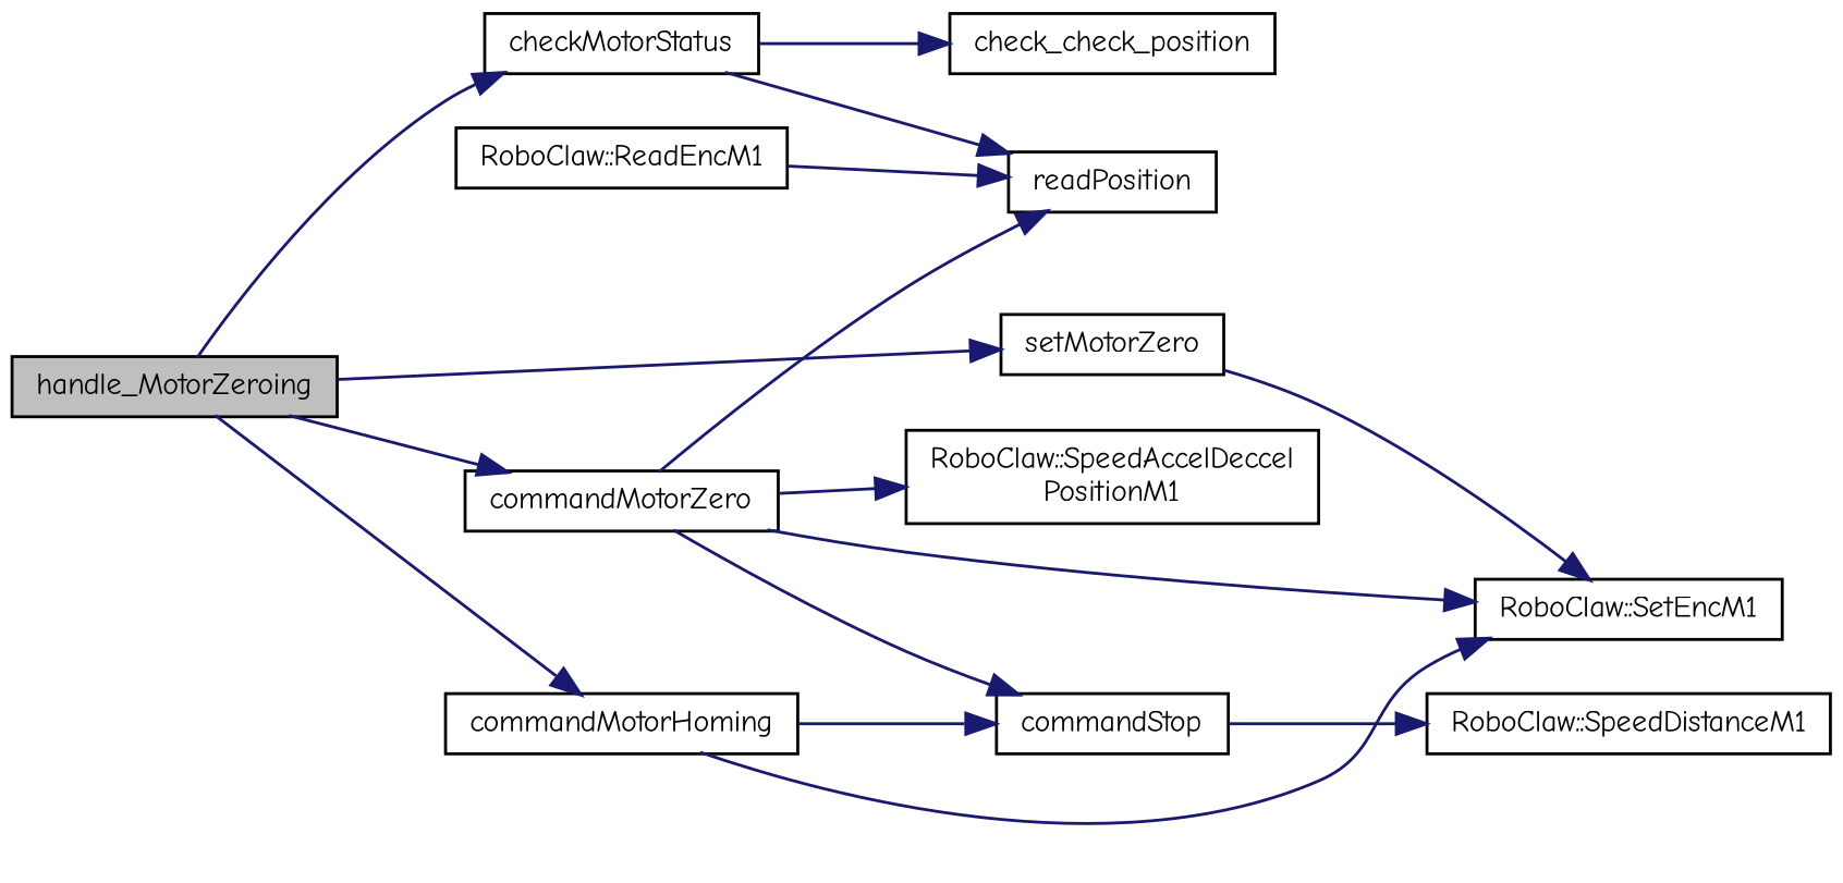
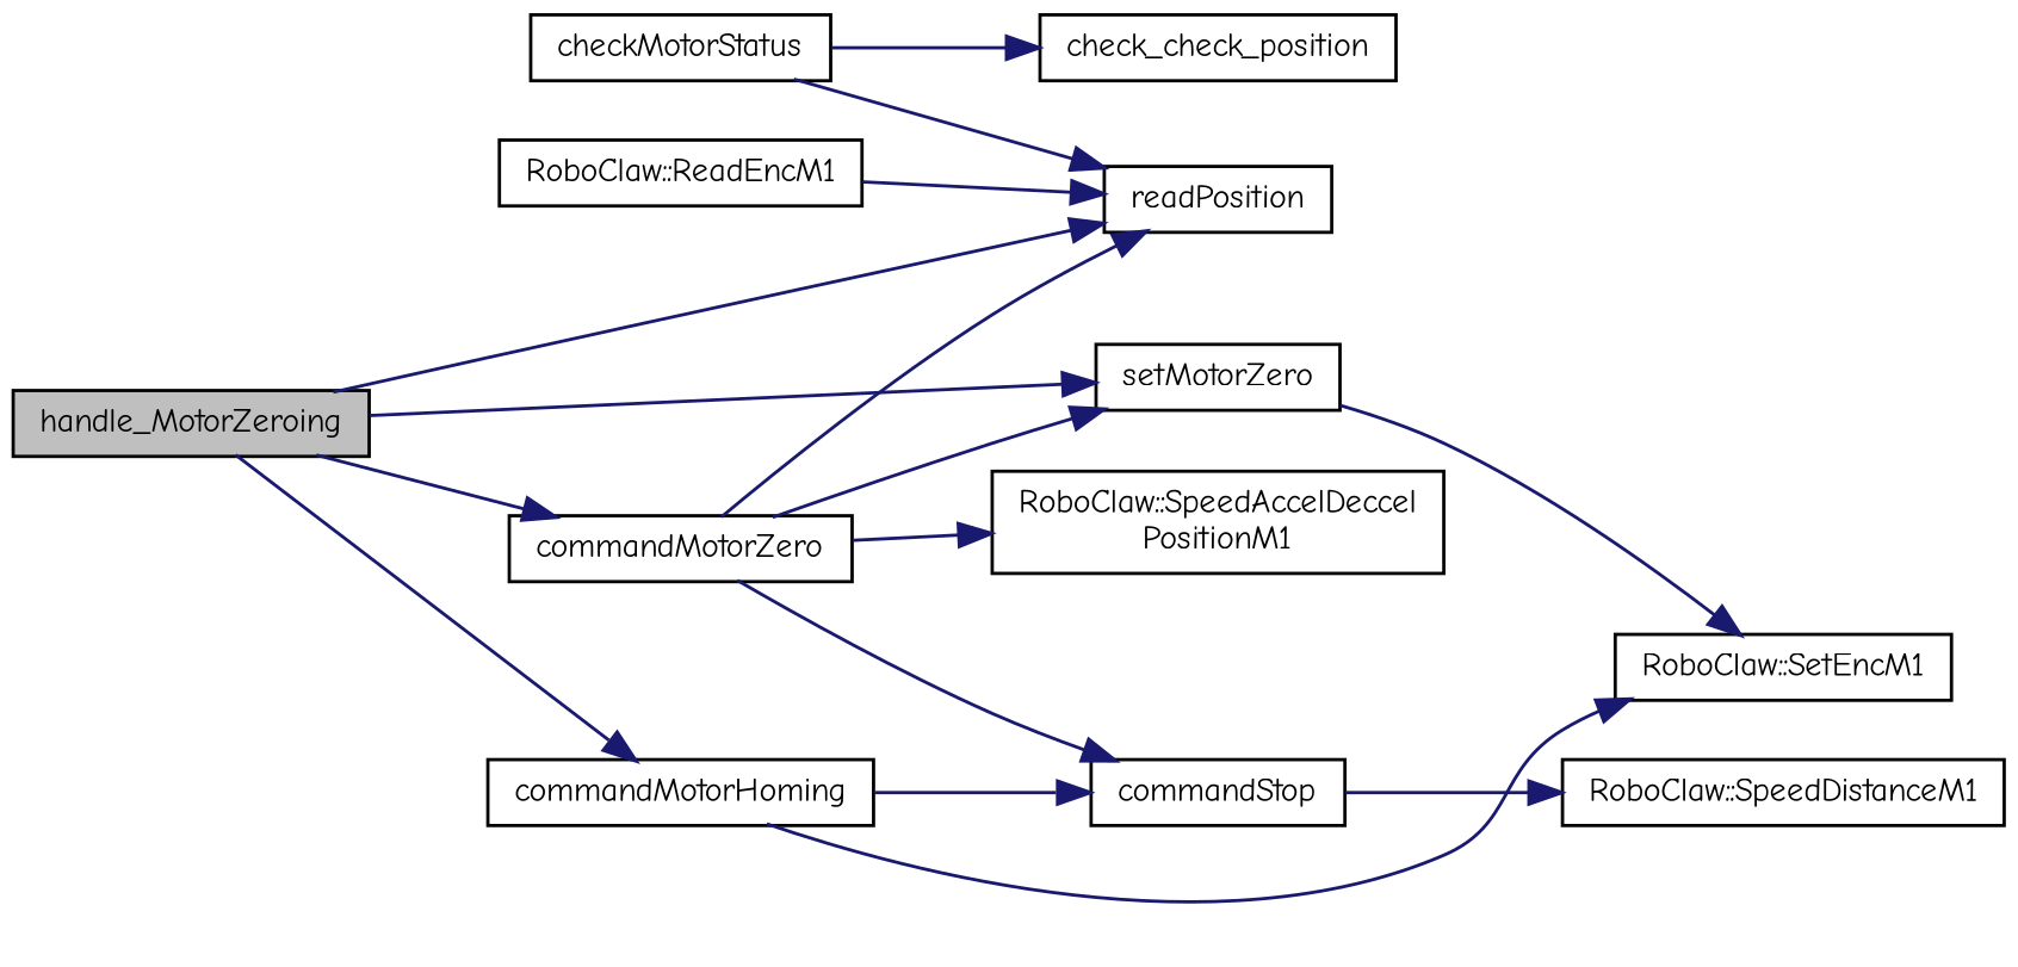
  digraph {
    fontname="Comic Neue"
    rankdir=LR
    node [color=black fillcolor=white fontname="Comic Neue" fontsize=10 shape=record style=filled]
    edge [color=midnightblue fontname="Comic Neue" fontsize=10 labelfontname=Helvetica labelfontsize=10 style=solid]
    n1 [fillcolor=grey75 fontcolor=black height=0.2 label=handle_MotorZeroing width=0.4]
    n2 [height=0.2 label=checkMotorStatus width=0.4]
    n3 [height=0.2 label=commandMotorHoming width=0.4]
    n4 [height=0.2 label=commandMotorZero width=0.4]
    n5 [height=0.2 label=setMotorZero width=0.4]
    n6 [height=0.2 label=check_check_position width=0.4]
    n7 [height=0.2 label=readPosition width=0.4]
    n8 [height=0.2 label="RoboClaw::SetEncM1" width=0.4]
    n9 [height=0.2 label=commandStop width=0.4]
    n10 [height=0.2 label="RoboClaw::SpeedAccelDeccel\lPositionM1" width=0.4]
    n11 [height=0.2 label="RoboClaw::ReadEncM1" width=0.4]
    n12 [height=0.2 label="RoboClaw::SpeedDistanceM1" width=0.4]
-   n1 -> n2
+   n1 -> n7
    n1 -> n3
    n1 -> n4
    n1 -> n5
    n2 -> n6
    n2 -> n7
    n3 -> n8
    n3 -> n9
    n4 -> n7
-   n4 -> n8
+   n4 -> n5
    n4 -> n9
    n4 -> n10
    n5 -> n8
    n9 -> n12
    n11 -> n7
  }
